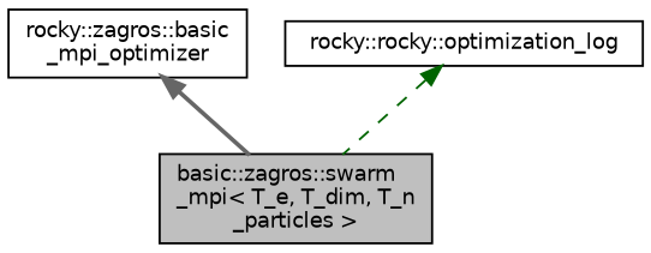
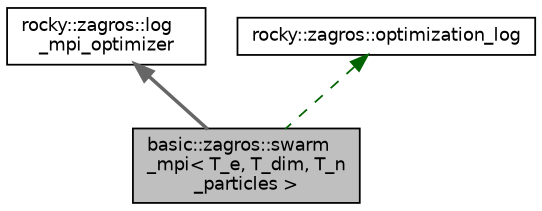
  digraph {
    node [color=black fillcolor=white fontname=Helvetica fontsize=10 shape=record style=filled]
    edge [dir=back fontname=Helvetica fontsize=10 labelfontname=Helvetica labelfontsize=10]
    n1 [fillcolor=grey75 fontcolor=black height=0.2 label="basic::zagros::swarm\l_mpi\< T_e, T_dim, T_n\l_particles \>" width=0.4]
-   n2 [height=0.2 label="rocky::zagros::basic\l_mpi_optimizer" width=0.4]
-   n3 [height=0.2 label="rocky::rocky::optimization_log" width=0.4]
+   n2 [height=0.2 label="rocky::zagros::log\l_mpi_optimizer" width=0.4]
+   n3 [height=0.2 label="rocky::zagros::optimization_log" width=0.4]
    n2 -> n1 [color=gray40 style=bold]
    n3 -> n1 [color=darkgreen style=dashed]
  }
